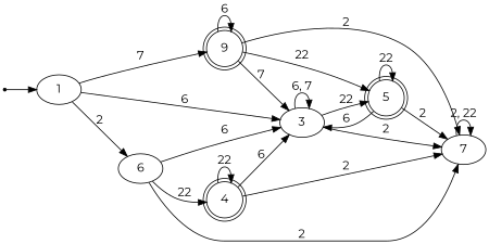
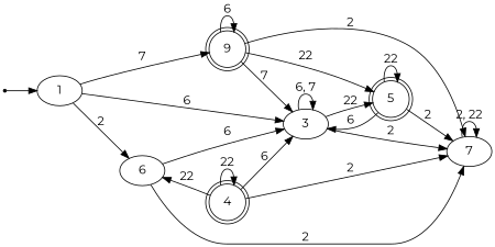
  digraph {
    fontname=Montserrat
    rankdir=LR
    node [fontname=Montserrat]
    edge [fontname=Montserrat]
    inic [shape=point]
    1
    n3 [label=9 shape=doublecircle]
    3
    6
    5 [shape=doublecircle]
    7
    4 [shape=doublecircle]
    inic -> 1
    1 -> n3 [label=7]
    1 -> 3 [label=6]
    1 -> 6 [label=2]
    n3 -> n3 [label=6]
    n3 -> 3 [label=7]
    n3 -> 5 [label=22]
    n3 -> 7 [label=2]
    3 -> 3 [label="6, 7"]
    3 -> 5 [label=22]
    3 -> 7 [label=2]
    6 -> 3 [label=6]
    6 -> 7 [label=2]
-   6 -> 4 [label=22]
+   4 -> 6 [label=22]
    5 -> 3 [label=6]
    5 -> 5 [label=22]
    5 -> 7 [label=2]
    7 -> 7 [label="2, 22"]
    4 -> 3 [label=6]
    4 -> 7 [label=2]
    4 -> 4 [label=22]
  }
